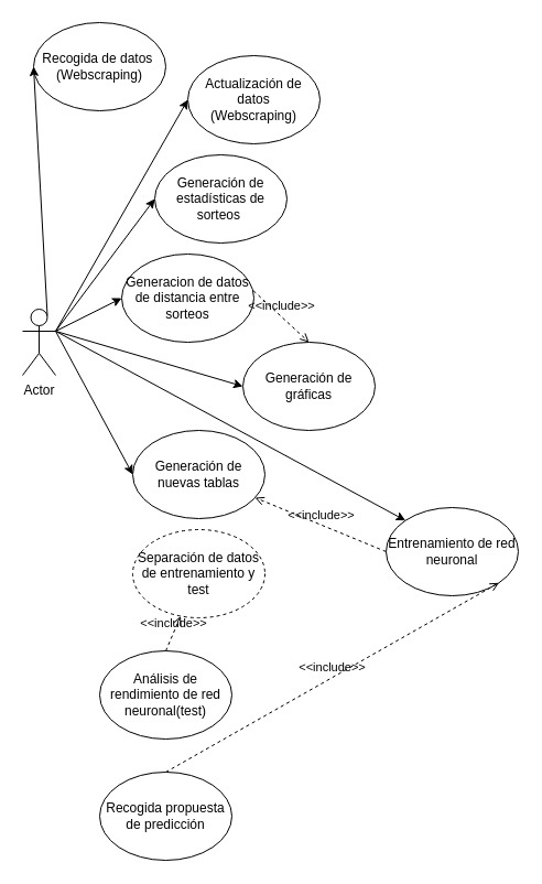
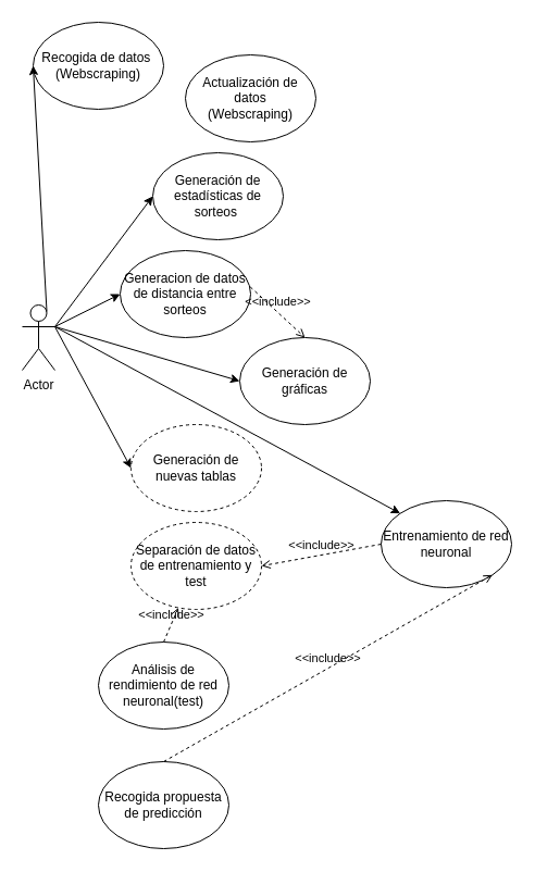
  <mxCell id="0" />
  <mxCell id="1" parent="0" />
  <mxCell id="2" value="Actor" style="shape=umlActor;verticalLabelPosition=bottom;verticalAlign=top;html=1;outlineConnect=0;" vertex="1" parent="1"><mxGeometry x="20" y="280" width="30" height="60" as="geometry" /></mxCell>
  <mxCell id="3" value="Recogida de datos&amp;nbsp;&lt;br&gt;(Webscraping)" style="ellipse;whiteSpace=wrap;html=1;" vertex="1" parent="1"><mxGeometry x="30" y="20" width="120" height="80" as="geometry" /></mxCell>
  <mxCell id="4" value="Actualización de datos&lt;br&gt;(Webscraping)" style="ellipse;whiteSpace=wrap;html=1;" vertex="1" parent="1"><mxGeometry x="170" y="50" width="120" height="80" as="geometry" /></mxCell>
  <mxCell id="5" value="Generación de estadísticas de sorteos&amp;nbsp;" style="ellipse;whiteSpace=wrap;html=1;" vertex="1" parent="1"><mxGeometry x="140" y="140" width="120" height="80" as="geometry" /></mxCell>
- <mxCell id="6" value="Generación de nuevas tablas" style="ellipse;whiteSpace=wrap;html=1;" vertex="1" parent="1"><mxGeometry x="120" y="390" width="120" height="80" as="geometry" /></mxCell>
+ <mxCell id="6" value="Generación de nuevas tablas" style="ellipse;whiteSpace=wrap;html=1;dashed=1;" vertex="1" parent="1"><mxGeometry x="120" y="390" width="120" height="80" as="geometry" /></mxCell>
  <mxCell id="7" value="Generacion de datos de distancia entre sorteos" style="ellipse;whiteSpace=wrap;html=1;" vertex="1" parent="1"><mxGeometry x="110" y="230" width="120" height="80" as="geometry" /></mxCell>
  <mxCell id="8" value="Generación de gráficas" style="ellipse;whiteSpace=wrap;html=1;" vertex="1" parent="1"><mxGeometry x="220" y="310" width="120" height="80" as="geometry" /></mxCell>
  <mxCell id="9" value="Entrenamiento de red neuronal" style="ellipse;whiteSpace=wrap;html=1;" vertex="1" parent="1"><mxGeometry x="350" y="460" width="120" height="80" as="geometry" /></mxCell>
  <mxCell id="10" value="Separación de datos de entrenamiento y test" style="ellipse;whiteSpace=wrap;html=1;dashed=1;" vertex="1" parent="1"><mxGeometry x="120" y="480" width="120" height="80" as="geometry" /></mxCell>
  <mxCell id="11" value="Análisis de rendimiento de red neuronal(test)" style="ellipse;whiteSpace=wrap;html=1;" vertex="1" parent="1"><mxGeometry x="90" y="590" width="120" height="80" as="geometry" /></mxCell>
  <mxCell id="12" value="Recogida propuesta de predicción" style="ellipse;whiteSpace=wrap;html=1;" vertex="1" parent="1"><mxGeometry x="90" y="700" width="120" height="80" as="geometry" /></mxCell>
  <mxCell id="13" value="" style="endArrow=classic;html=1;rounded=0;exitX=0.75;exitY=0.1;exitDx=0;exitDy=0;exitPerimeter=0;entryX=0;entryY=0.5;entryDx=0;entryDy=0;" edge="1" parent="1" source="2" target="3"><mxGeometry width="50" height="50" relative="1" as="geometry"><mxPoint x="240" y="360" as="sourcePoint" /><mxPoint x="290" y="310" as="targetPoint" /></mxGeometry></mxCell>
- <mxCell id="14" value="" style="endArrow=classic;html=1;rounded=0;exitX=1;exitY=0.333;exitDx=0;exitDy=0;exitPerimeter=0;entryX=0;entryY=0.5;entryDx=0;entryDy=0;" edge="1" parent="1" source="2" target="4"><mxGeometry width="50" height="50" relative="1" as="geometry"><mxPoint x="52.5" y="296" as="sourcePoint" /><mxPoint x="130" y="80" as="targetPoint" /></mxGeometry></mxCell>
  <mxCell id="15" value="" style="endArrow=classic;html=1;rounded=0;exitX=1;exitY=0.333;exitDx=0;exitDy=0;exitPerimeter=0;entryX=0;entryY=0.5;entryDx=0;entryDy=0;" edge="1" parent="1" source="2" target="5"><mxGeometry width="50" height="50" relative="1" as="geometry"><mxPoint x="62.5" y="306" as="sourcePoint" /><mxPoint x="140" y="90" as="targetPoint" /></mxGeometry></mxCell>
  <mxCell id="16" value="" style="endArrow=classic;html=1;rounded=0;exitX=1;exitY=0.333;exitDx=0;exitDy=0;exitPerimeter=0;entryX=0;entryY=0.5;entryDx=0;entryDy=0;" edge="1" parent="1" source="2" target="7"><mxGeometry width="50" height="50" relative="1" as="geometry"><mxPoint x="72.5" y="316" as="sourcePoint" /><mxPoint x="150" y="100" as="targetPoint" /></mxGeometry></mxCell>
  <mxCell id="17" value="" style="endArrow=classic;html=1;rounded=0;exitX=1;exitY=0.333;exitDx=0;exitDy=0;exitPerimeter=0;entryX=0;entryY=0.5;entryDx=0;entryDy=0;" edge="1" parent="1" source="2" target="6"><mxGeometry width="50" height="50" relative="1" as="geometry"><mxPoint x="82.5" y="326" as="sourcePoint" /><mxPoint x="160" y="110" as="targetPoint" /></mxGeometry></mxCell>
- <mxCell id="18" value="&amp;lt;&amp;lt;include&amp;gt;&amp;gt;" style="html=1;verticalAlign=bottom;labelBackgroundColor=none;endArrow=open;endFill=0;dashed=1;rounded=0;exitX=0;exitY=0.5;exitDx=0;exitDy=0;" edge="1" parent="1" source="9" target="6"><mxGeometry width="160" relative="1" as="geometry"><mxPoint x="270" y="450" as="sourcePoint" /><mxPoint x="430" y="450" as="targetPoint" /></mxGeometry></mxCell>
+ <mxCell id="18" value="&amp;lt;&amp;lt;include&amp;gt;&amp;gt;" style="html=1;verticalAlign=bottom;labelBackgroundColor=none;endArrow=open;endFill=0;dashed=1;rounded=0;exitX=0;exitY=0.5;exitDx=0;exitDy=0;entryX=1;entryY=0.5;entryDx=0;entryDy=0;" edge="1" parent="1" source="9" target="10"><mxGeometry width="160" relative="1" as="geometry"><mxPoint x="270" y="450" as="sourcePoint" /><mxPoint x="430" y="450" as="targetPoint" /></mxGeometry></mxCell>
  <mxCell id="19" value="&amp;lt;&amp;lt;include&amp;gt;&amp;gt;" style="html=1;verticalAlign=bottom;labelBackgroundColor=none;endArrow=open;endFill=0;dashed=1;rounded=0;exitX=0.5;exitY=0;exitDx=0;exitDy=0;" edge="1" parent="1" source="11" target="10"><mxGeometry width="160" relative="1" as="geometry"><mxPoint x="280" y="530" as="sourcePoint" /><mxPoint x="250" y="530" as="targetPoint" /></mxGeometry></mxCell>
  <mxCell id="20" value="&amp;lt;&amp;lt;include&amp;gt;&amp;gt;" style="html=1;verticalAlign=bottom;labelBackgroundColor=none;endArrow=open;endFill=0;dashed=1;rounded=0;exitX=0.5;exitY=0;exitDx=0;exitDy=0;entryX=1;entryY=1;entryDx=0;entryDy=0;" edge="1" parent="1" source="12" target="9"><mxGeometry width="160" relative="1" as="geometry"><mxPoint x="290" y="540" as="sourcePoint" /><mxPoint x="260" y="540" as="targetPoint" /></mxGeometry></mxCell>
  <mxCell id="21" value="" style="endArrow=classic;html=1;rounded=0;entryX=0;entryY=0;entryDx=0;entryDy=0;exitX=1;exitY=0.333;exitDx=0;exitDy=0;exitPerimeter=0;" edge="1" parent="1" source="2" target="9"><mxGeometry width="50" height="50" relative="1" as="geometry"><mxPoint x="240" y="420" as="sourcePoint" /><mxPoint x="290" y="370" as="targetPoint" /></mxGeometry></mxCell>
  <mxCell id="22" value="" style="endArrow=classic;html=1;rounded=0;entryX=0;entryY=0.5;entryDx=0;entryDy=0;exitX=1;exitY=0.333;exitDx=0;exitDy=0;exitPerimeter=0;" edge="1" parent="1" source="2" target="8"><mxGeometry width="50" height="50" relative="1" as="geometry"><mxPoint x="240" y="420" as="sourcePoint" /><mxPoint x="290" y="370" as="targetPoint" /></mxGeometry></mxCell>
  <mxCell id="23" value="&amp;lt;&amp;lt;include&amp;gt;&amp;gt;" style="html=1;verticalAlign=bottom;labelBackgroundColor=none;endArrow=open;endFill=0;dashed=1;rounded=0;exitX=0.997;exitY=0.417;exitDx=0;exitDy=0;entryX=0.5;entryY=0;entryDx=0;entryDy=0;exitPerimeter=0;" edge="1" parent="1" source="7" target="8"><mxGeometry width="160" relative="1" as="geometry"><mxPoint x="360" y="510" as="sourcePoint" /><mxPoint x="250" y="530" as="targetPoint" /></mxGeometry></mxCell>
